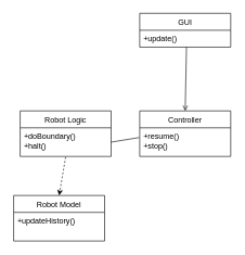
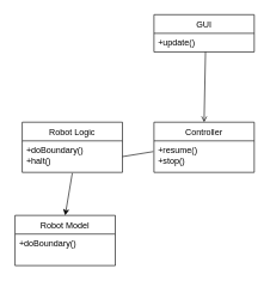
  <mxCell id="0" />
  <mxCell id="1" parent="0" />
  <mxCell id="2" value="GUI" style="swimlane;fontStyle=0;childLayout=stackLayout;horizontal=1;startSize=26;fillColor=none;horizontalStack=0;resizeParent=1;resizeParentMax=0;resizeLast=0;collapsible=1;marginBottom=0;" vertex="1" parent="1"><mxGeometry x="214" y="20" width="140" height="52" as="geometry" /></mxCell>
  <mxCell id="3" value="+update()" style="text;strokeColor=none;fillColor=none;align=left;verticalAlign=top;spacingLeft=4;spacingRight=4;overflow=hidden;rotatable=0;points=[[0,0.5],[1,0.5]];portConstraint=eastwest;" vertex="1" parent="2"><mxGeometry y="26" width="140" height="26" as="geometry" /></mxCell>
  <mxCell id="4" value="" style="endArrow=open;html=1;exitX=0.514;exitY=1;exitDx=0;exitDy=0;exitPerimeter=0;entryX=0.5;entryY=0;entryDx=0;entryDy=0;" edge="1" parent="1" source="3" target="5"><mxGeometry width="50" height="50" relative="1" as="geometry"><mxPoint x="270" y="370" as="sourcePoint" /><mxPoint x="286" y="150" as="targetPoint" /></mxGeometry></mxCell>
  <mxCell id="5" value="Controller" style="swimlane;fontStyle=0;childLayout=stackLayout;horizontal=1;startSize=26;fillColor=none;horizontalStack=0;resizeParent=1;resizeParentMax=0;resizeLast=0;collapsible=1;marginBottom=0;" vertex="1" parent="1"><mxGeometry x="214" y="170" width="140" height="70" as="geometry" /></mxCell>
  <mxCell id="6" value="+resume()&#10;+stop()" style="text;strokeColor=none;fillColor=none;align=left;verticalAlign=top;spacingLeft=4;spacingRight=4;overflow=hidden;rotatable=0;points=[[0,0.5],[1,0.5]];portConstraint=eastwest;" vertex="1" parent="5"><mxGeometry y="26" width="140" height="44" as="geometry" /></mxCell>
  <mxCell id="7" value="Robot Logic" style="swimlane;fontStyle=0;childLayout=stackLayout;horizontal=1;startSize=26;fillColor=none;horizontalStack=0;resizeParent=1;resizeParentMax=0;resizeLast=0;collapsible=1;marginBottom=0;" vertex="1" parent="1"><mxGeometry x="30" y="170" width="140" height="70" as="geometry" /></mxCell>
  <mxCell id="8" value="+doBoundary()&#10;+halt()" style="text;strokeColor=none;fillColor=none;align=left;verticalAlign=top;spacingLeft=4;spacingRight=4;overflow=hidden;rotatable=0;points=[[0,0.5],[1,0.5]];portConstraint=eastwest;" vertex="1" parent="7"><mxGeometry y="26" width="140" height="44" as="geometry" /></mxCell>
  <mxCell id="9" value="" style="endArrow=none;html=1;exitX=-0.007;exitY=0.341;exitDx=0;exitDy=0;exitPerimeter=0;entryX=1;entryY=0.5;entryDx=0;entryDy=0;" edge="1" parent="1" source="6" target="8"><mxGeometry width="50" height="50" relative="1" as="geometry"><mxPoint x="295.96" y="82" as="sourcePoint" /><mxPoint x="294" y="180" as="targetPoint" /></mxGeometry></mxCell>
  <mxCell id="10" value="Robot Model" style="swimlane;fontStyle=0;childLayout=stackLayout;horizontal=1;startSize=26;fillColor=none;horizontalStack=0;resizeParent=1;resizeParentMax=0;resizeLast=0;collapsible=1;marginBottom=0;" vertex="1" parent="1"><mxGeometry x="20" y="300" width="140" height="70" as="geometry" /></mxCell>
- <mxCell id="11" value="+updateHistory()" style="text;strokeColor=none;fillColor=none;align=left;verticalAlign=top;spacingLeft=4;spacingRight=4;overflow=hidden;rotatable=0;points=[[0,0.5],[1,0.5]];portConstraint=eastwest;" vertex="1" parent="10"><mxGeometry y="26" width="140" height="44" as="geometry" /></mxCell>
- <mxCell id="12" value="" style="endArrow=classic;html=1;exitX=0.5;exitY=1.023;exitDx=0;exitDy=0;exitPerimeter=0;entryX=0.5;entryY=0;entryDx=0;entryDy=0;dashed=1;" edge="1" parent="1" source="8" target="10"><mxGeometry width="50" height="50" relative="1" as="geometry"><mxPoint x="70" y="310" as="sourcePoint" /><mxPoint x="120" y="260" as="targetPoint" /></mxGeometry></mxCell>
+ <mxCell id="11" value="+doBoundary()" style="text;strokeColor=none;fillColor=none;align=left;verticalAlign=top;spacingLeft=4;spacingRight=4;overflow=hidden;rotatable=0;points=[[0,0.5],[1,0.5]];portConstraint=eastwest;" vertex="1" parent="10"><mxGeometry y="26" width="140" height="44" as="geometry" /></mxCell>
+ <mxCell id="12" value="" style="endArrow=classic;html=1;exitX=0.5;exitY=1.023;exitDx=0;exitDy=0;exitPerimeter=0;entryX=0.5;entryY=0;entryDx=0;entryDy=0;" edge="1" parent="1" source="8" target="10"><mxGeometry width="50" height="50" relative="1" as="geometry"><mxPoint x="70" y="310" as="sourcePoint" /><mxPoint x="120" y="260" as="targetPoint" /></mxGeometry></mxCell>
